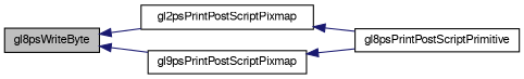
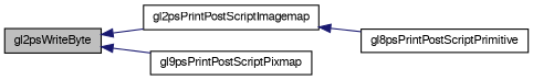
  digraph {
    rankdir=LR
    node [color=black fillcolor=white fontname=FreeSans fontsize=10 shape=record style=filled]
    edge [color=midnightblue dir=back fontname=FreeSans fontsize=10 labelfontname=FreeSans labelfontsize=10 style=solid]
-   n1 [fillcolor=grey75 fontcolor=black height=0.2 label=gl8psWriteByte width=0.4]
-   n2 [height=0.2 label=gl2psPrintPostScriptPixmap width=0.4]
+   n1 [fillcolor=grey75 fontcolor=black height=0.2 label=gl2psWriteByte width=0.4]
+   n2 [height=0.2 label=gl2psPrintPostScriptImagemap width=0.4]
    n3 [height=0.2 label=gl9psPrintPostScriptPixmap width=0.4]
    n4 [height=0.2 label=gl8psPrintPostScriptPrimitive width=0.4]
    n1 -> n2
    n1 -> n3
    n2 -> n4
-   n3 -> n4
  }
